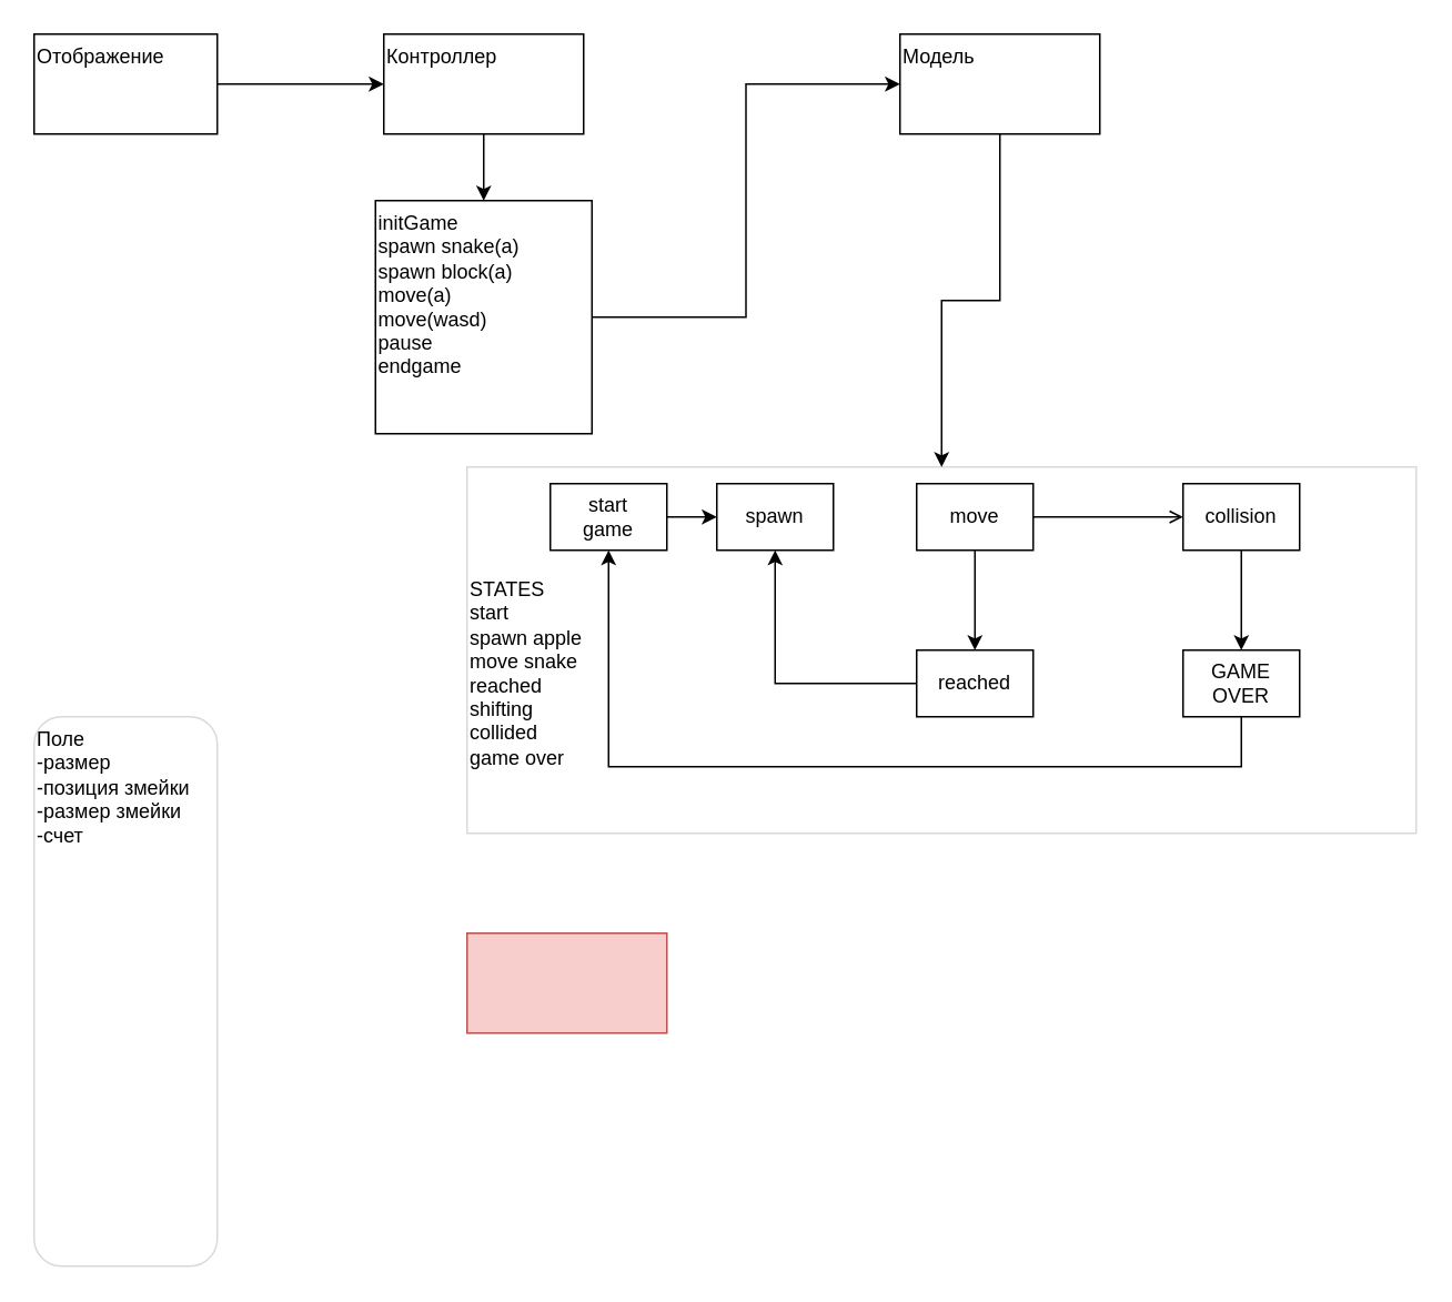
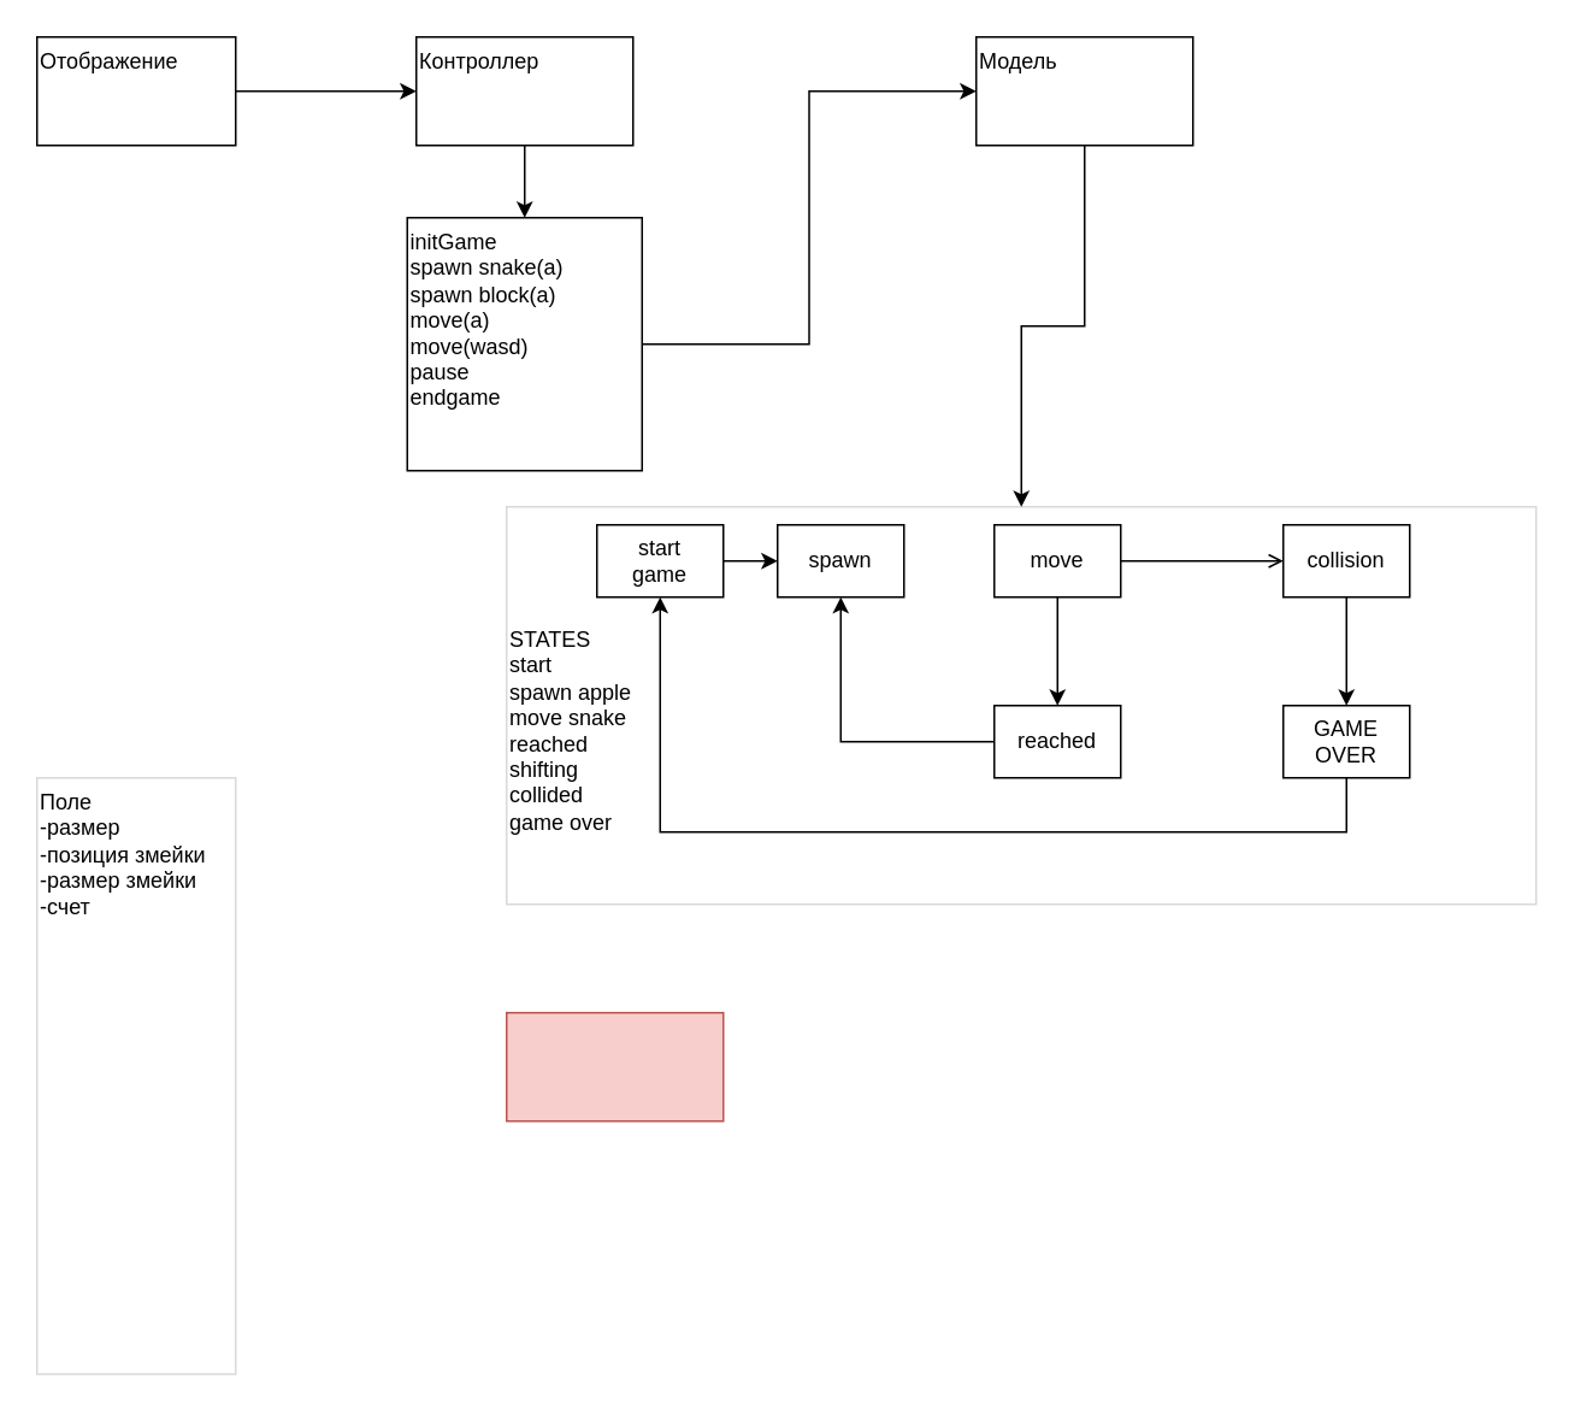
  <mxCell id="0" />
  <mxCell id="1" parent="0" />
  <mxCell id="2" style="edgeStyle=orthogonalEdgeStyle;rounded=0;orthogonalLoop=1;jettySize=auto;html=1;exitX=0.5;exitY=1;exitDx=0;exitDy=0;entryX=0.5;entryY=0;entryDx=0;entryDy=0;align=left;verticalAlign=top;" parent="1" source="3" target="9" edge="1"><mxGeometry relative="1" as="geometry" /></mxCell>
  <mxCell id="3" value="Контроллер" style="rounded=0;whiteSpace=wrap;html=1;align=left;verticalAlign=top;" parent="1" vertex="1"><mxGeometry x="230" y="20" width="120" height="60" as="geometry" /></mxCell>
  <mxCell id="4" style="edgeStyle=orthogonalEdgeStyle;rounded=0;orthogonalLoop=1;jettySize=auto;html=1;exitX=0.5;exitY=1;exitDx=0;exitDy=0;align=left;verticalAlign=top;" parent="1" source="5" target="11" edge="1"><mxGeometry relative="1" as="geometry" /></mxCell>
  <mxCell id="5" value="Модель&lt;div&gt;&lt;br&gt;&lt;/div&gt;" style="rounded=0;whiteSpace=wrap;html=1;align=left;verticalAlign=top;" parent="1" vertex="1"><mxGeometry x="540" y="20" width="120" height="60" as="geometry" /></mxCell>
  <mxCell id="6" value="" style="edgeStyle=orthogonalEdgeStyle;rounded=0;orthogonalLoop=1;jettySize=auto;html=1;align=left;verticalAlign=top;" parent="1" source="7" target="3" edge="1"><mxGeometry relative="1" as="geometry" /></mxCell>
  <mxCell id="7" value="Отображение" style="rounded=0;whiteSpace=wrap;html=1;align=left;verticalAlign=top;" parent="1" vertex="1"><mxGeometry x="20" y="20" width="110" height="60" as="geometry" /></mxCell>
  <mxCell id="8" style="edgeStyle=orthogonalEdgeStyle;rounded=0;orthogonalLoop=1;jettySize=auto;html=1;exitX=1;exitY=0.5;exitDx=0;exitDy=0;entryX=0;entryY=0.5;entryDx=0;entryDy=0;align=left;verticalAlign=top;" parent="1" source="9" target="5" edge="1"><mxGeometry relative="1" as="geometry" /></mxCell>
  <mxCell id="9" value="initGame&lt;div&gt;spawn snake(a)&lt;/div&gt;&lt;div&gt;spawn block(a)&lt;/div&gt;&lt;div&gt;move(a)&lt;br&gt;&lt;div&gt;move(wasd)&lt;/div&gt;&lt;div&gt;pause&lt;/div&gt;&lt;div&gt;endgame&lt;/div&gt;&lt;div&gt;&lt;br&gt;&lt;/div&gt;&lt;/div&gt;" style="whiteSpace=wrap;html=1;rounded=0;align=left;verticalAlign=top;" parent="1" vertex="1"><mxGeometry x="225" y="120" width="130" height="140" as="geometry" /></mxCell>
  <mxCell id="10" value="" style="group" parent="1" vertex="1" connectable="0"><mxGeometry x="280" y="280" width="570" height="220" as="geometry" /></mxCell>
  <mxCell id="11" value="" style="rounded=0;whiteSpace=wrap;html=1;opacity=15;align=left;verticalAlign=top;" parent="10" vertex="1"><mxGeometry width="570" height="220" as="geometry" /></mxCell>
  <mxCell id="12" value="collision" style="rounded=0;whiteSpace=wrap;html=1;" parent="10" vertex="1"><mxGeometry x="430" y="10" width="70" height="40" as="geometry" /></mxCell>
  <mxCell id="13" value="GAME OVER" style="rounded=0;whiteSpace=wrap;html=1;" parent="10" vertex="1"><mxGeometry x="430" y="110" width="70" height="40" as="geometry" /></mxCell>
  <mxCell id="14" value="" style="group" parent="10" vertex="1" connectable="0"><mxGeometry y="10" width="465" height="200" as="geometry" /></mxCell>
  <mxCell id="15" value="" style="edgeStyle=orthogonalEdgeStyle;rounded=0;orthogonalLoop=1;jettySize=auto;html=1;" parent="14" source="16" target="17" edge="1"><mxGeometry relative="1" as="geometry" /></mxCell>
  <mxCell id="16" value="start&lt;div&gt;game&lt;/div&gt;" style="rounded=0;whiteSpace=wrap;html=1;" parent="14" vertex="1"><mxGeometry x="50" width="70" height="40" as="geometry" /></mxCell>
  <mxCell id="17" value="spawn" style="rounded=0;whiteSpace=wrap;html=1;" parent="14" vertex="1"><mxGeometry x="150" width="70" height="40" as="geometry" /></mxCell>
  <mxCell id="18" value="" style="edgeStyle=orthogonalEdgeStyle;rounded=0;orthogonalLoop=1;jettySize=auto;html=1;endArrow=open;" parent="14" source="20" target="12" edge="1"><mxGeometry relative="1" as="geometry" /></mxCell>
  <mxCell id="19" value="" style="edgeStyle=orthogonalEdgeStyle;rounded=0;orthogonalLoop=1;jettySize=auto;html=1;" parent="14" source="20" target="23" edge="1"><mxGeometry relative="1" as="geometry" /></mxCell>
  <mxCell id="20" value="move" style="rounded=0;whiteSpace=wrap;html=1;" parent="14" vertex="1"><mxGeometry x="270" width="70" height="40" as="geometry" /></mxCell>
  <mxCell id="21" value="" style="edgeStyle=orthogonalEdgeStyle;rounded=0;orthogonalLoop=1;jettySize=auto;html=1;" parent="14" source="12" target="13" edge="1"><mxGeometry relative="1" as="geometry"><Array as="points"><mxPoint x="465" y="70" /><mxPoint x="465" y="70" /></Array></mxGeometry></mxCell>
  <mxCell id="22" style="edgeStyle=orthogonalEdgeStyle;rounded=0;orthogonalLoop=1;jettySize=auto;html=1;" parent="14" source="23" target="17" edge="1"><mxGeometry relative="1" as="geometry" /></mxCell>
  <mxCell id="23" value="reached" style="rounded=0;whiteSpace=wrap;html=1;" parent="14" vertex="1"><mxGeometry x="270" y="100" width="70" height="40" as="geometry" /></mxCell>
  <mxCell id="24" style="edgeStyle=orthogonalEdgeStyle;rounded=0;orthogonalLoop=1;jettySize=auto;html=1;exitX=0.5;exitY=1;exitDx=0;exitDy=0;entryX=0.5;entryY=1;entryDx=0;entryDy=0;" parent="14" source="13" target="16" edge="1"><mxGeometry relative="1" as="geometry"><Array as="points"><mxPoint x="465" y="170" /><mxPoint x="85" y="170" /></Array></mxGeometry></mxCell>
  <mxCell id="25" value="STATES&lt;div&gt;start&lt;/div&gt;&lt;div&gt;spawn apple&lt;/div&gt;&lt;div&gt;move snake&lt;/div&gt;&lt;div&gt;reached&lt;/div&gt;&lt;div&gt;shifting&lt;/div&gt;&lt;div&gt;collided&lt;/div&gt;&lt;div&gt;game over&lt;/div&gt;" style="text;html=1;align=left;verticalAlign=top;whiteSpace=wrap;rounded=0;" parent="14" vertex="1"><mxGeometry y="50" width="80" height="150" as="geometry" /></mxCell>
- <mxCell id="26" value="Поле&lt;div&gt;-размер&lt;/div&gt;&lt;div&gt;-позиция змейки&lt;/div&gt;&lt;div&gt;-размер змейки&amp;nbsp;&lt;/div&gt;&lt;div&gt;-счет&lt;/div&gt;" style="whiteSpace=wrap;html=1;opacity=15;align=left;verticalAlign=top;rounded=1;" parent="1" vertex="1"><mxGeometry x="20" y="430" width="110" height="330" as="geometry" /></mxCell>
+ <mxCell id="26" value="Поле&lt;div&gt;-размер&lt;/div&gt;&lt;div&gt;-позиция змейки&lt;/div&gt;&lt;div&gt;-размер змейки&amp;nbsp;&lt;/div&gt;&lt;div&gt;-счет&lt;/div&gt;" style="rounded=0;whiteSpace=wrap;html=1;opacity=15;align=left;verticalAlign=top;" parent="1" vertex="1"><mxGeometry x="20" y="430" width="110" height="330" as="geometry" /></mxCell>
  <mxCell id="27" value="" style="rounded=0;whiteSpace=wrap;html=1;fillColor=#f8cecc;strokeColor=#b85450;" vertex="1" parent="1"><mxGeometry x="280" y="560" width="120" height="60" as="geometry" /></mxCell>
